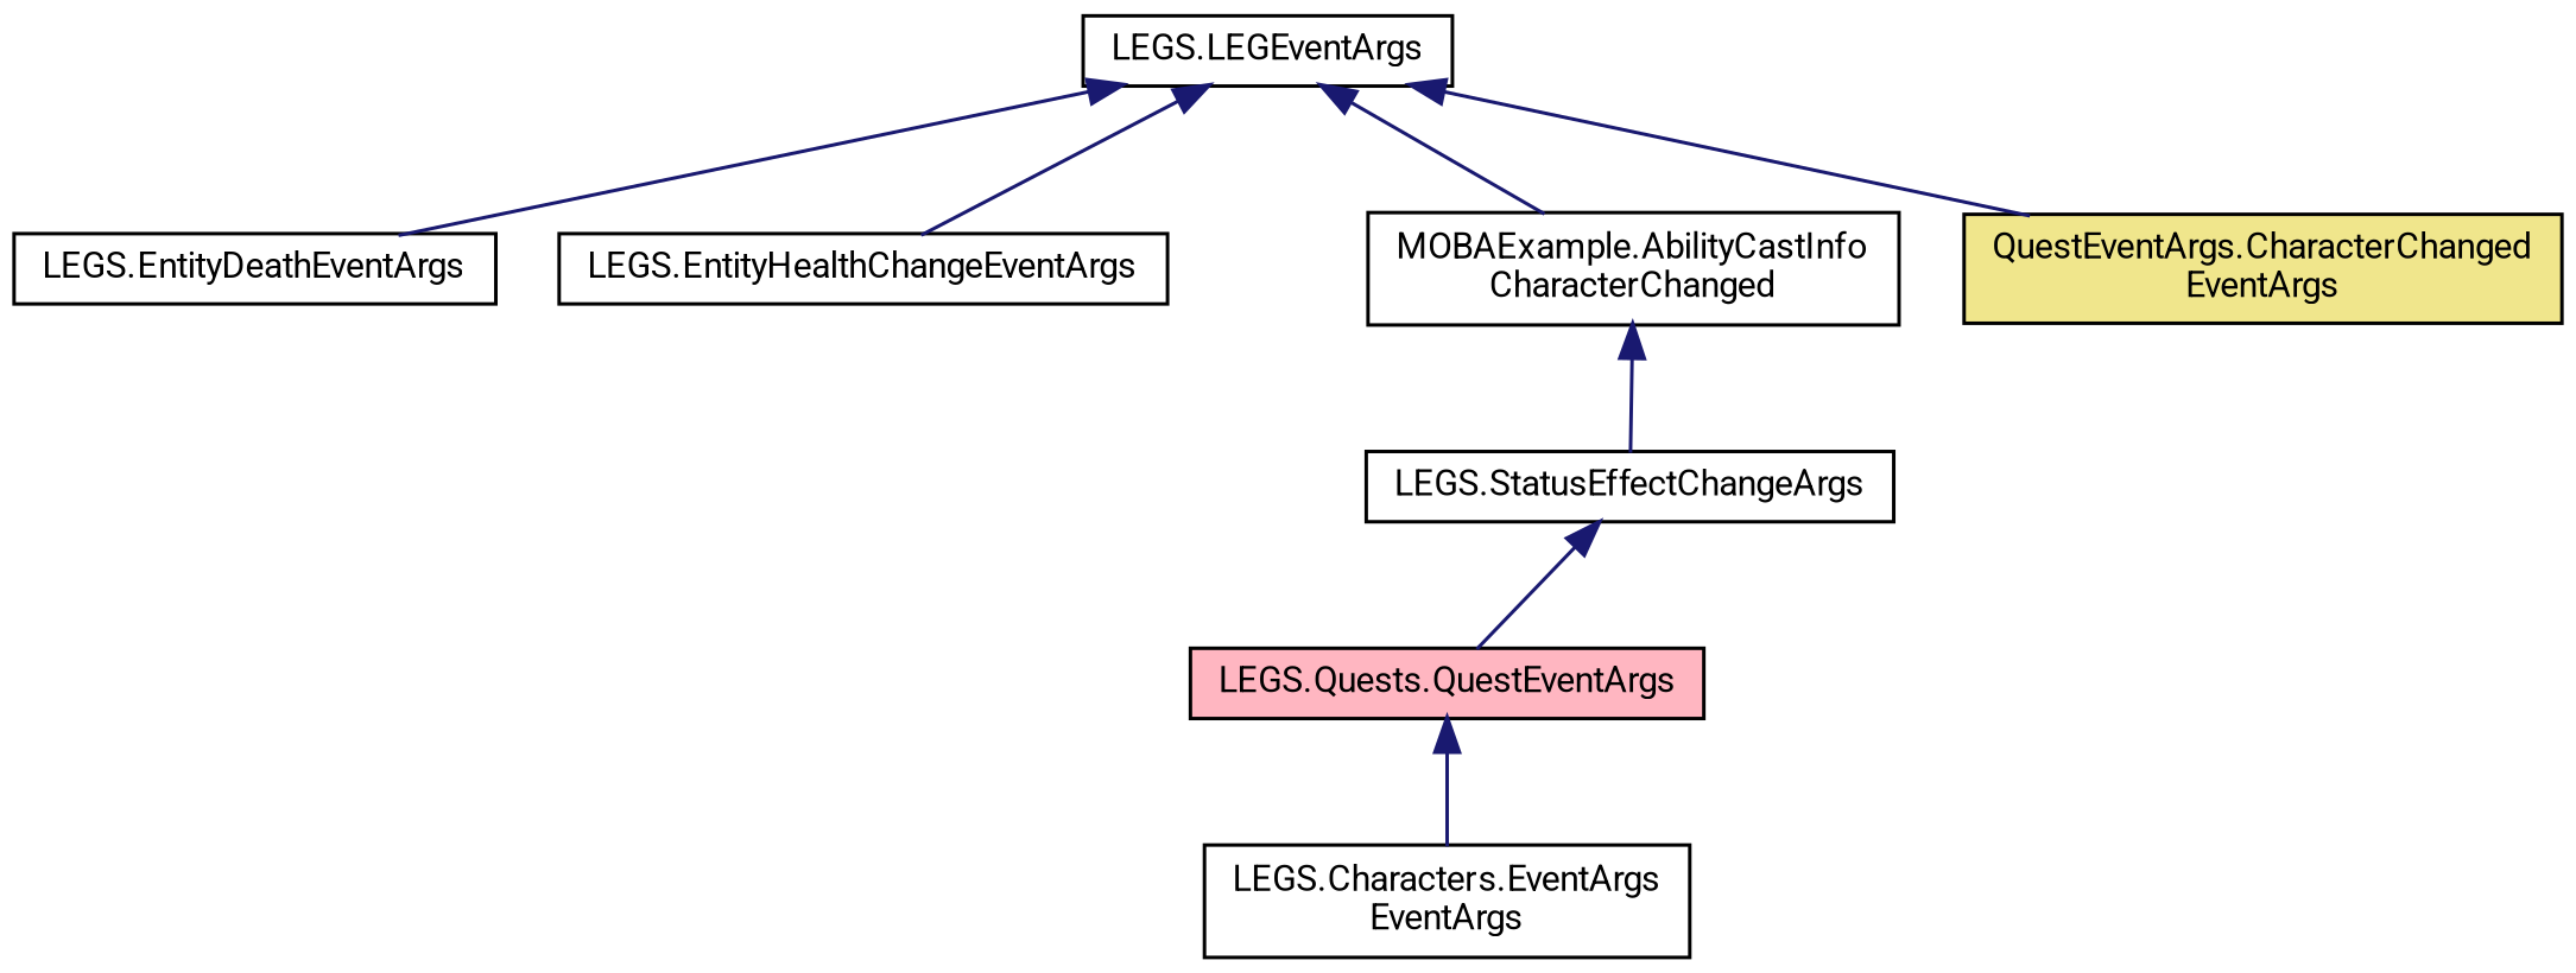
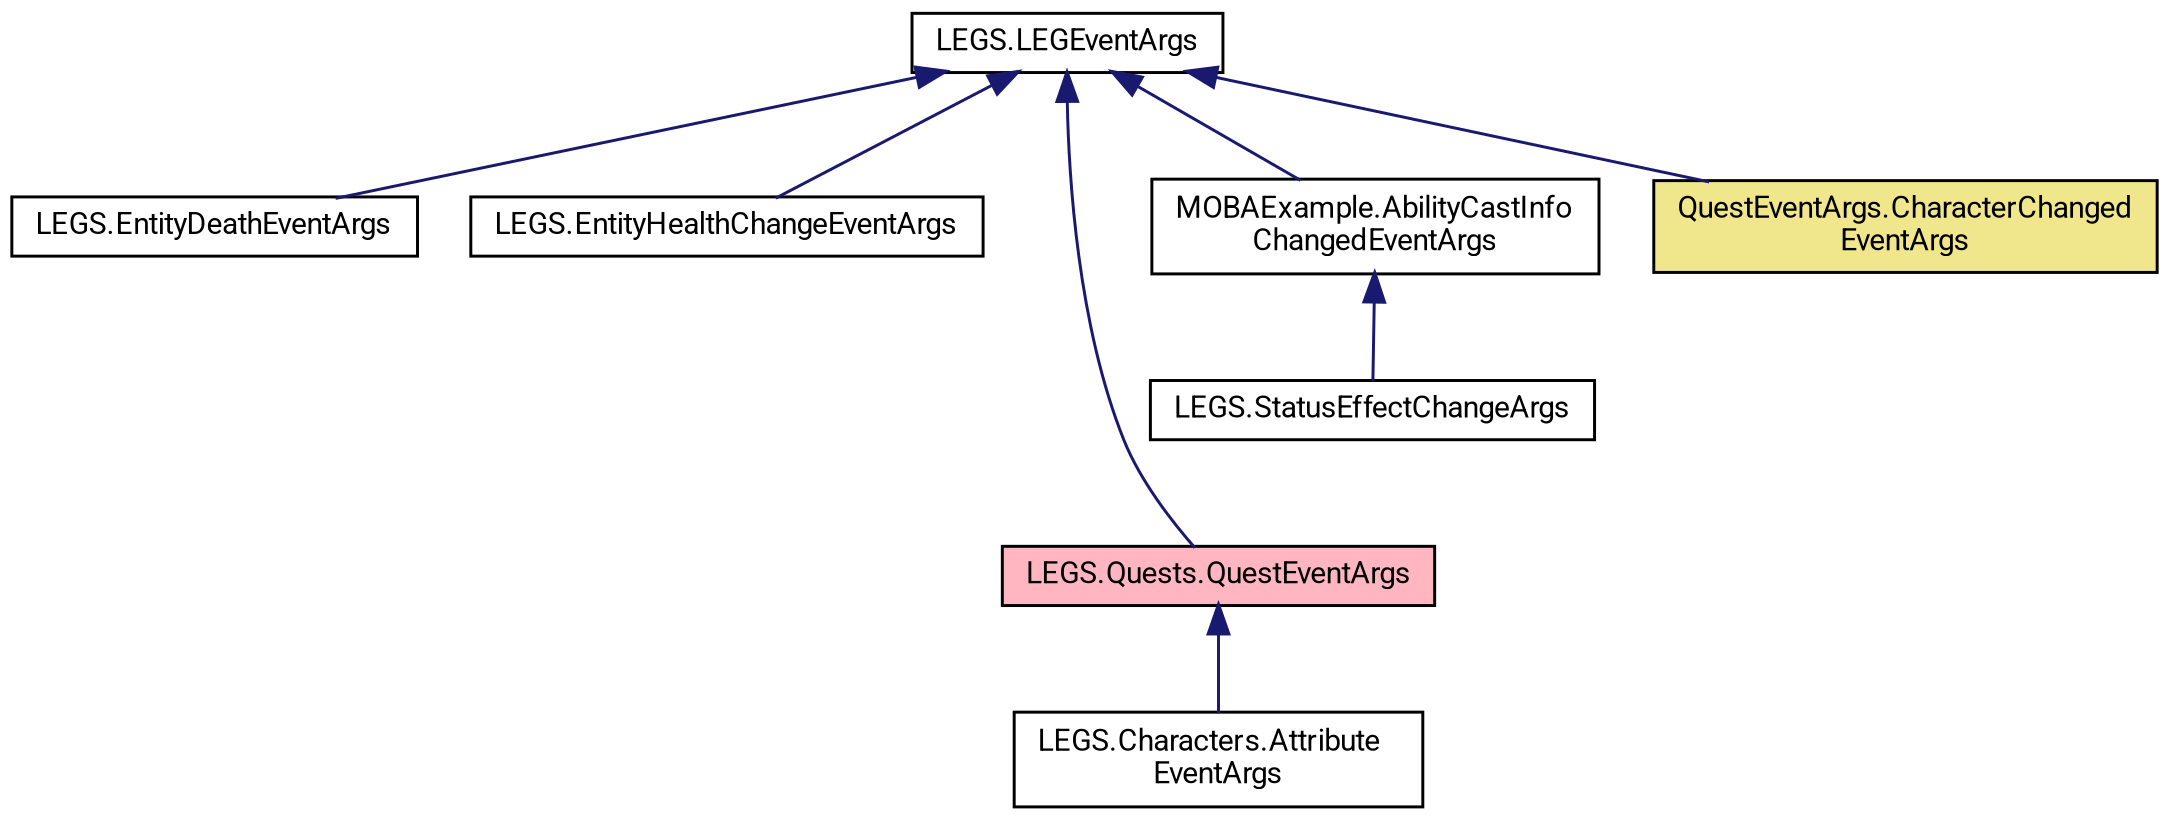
  digraph {
    fontname=Roboto
    rankdir=TB
    node [color=black fillcolor=white fontname=Roboto fontsize=10 shape=record style=filled]
    edge [color=midnightblue dir=back fontname=Roboto fontsize=10 labelfontname=Helvetica labelfontsize=10 style=solid]
    n1 [height=0.2 label="LEGS.LEGEventArgs" width=0.4]
    n2 [height=0.2 label="LEGS.EntityDeathEventArgs" width=0.4]
    n3 [height=0.2 label="LEGS.EntityHealthChangeEventArgs" width=0.4]
    n4 [fillcolor=lightpink height=0.2 label="LEGS.Quests.QuestEventArgs" width=0.4]
-   n5 [height=0.2 label="MOBAExample.AbilityCastInfo\lCharacterChanged" width=0.4]
+   n5 [height=0.2 label="MOBAExample.AbilityCastInfo\lChangedEventArgs" width=0.4]
    n6 [fillcolor=khaki height=0.2 label="QuestEventArgs.CharacterChanged\lEventArgs" width=0.4]
-   n7 [height=0.2 label="LEGS.Characters.EventArgs\lEventArgs" width=0.4]
+   n7 [height=0.2 label="LEGS.Characters.Attribute\lEventArgs" width=0.4]
    n8 [height=0.2 label="LEGS.StatusEffectChangeArgs" width=0.4]
    n1 -> n2
    n1 -> n3
-   n8 -> n4
+   n1 -> n4
    n1 -> n5
    n1 -> n6
    n4 -> n7
    n5 -> n8
  }
